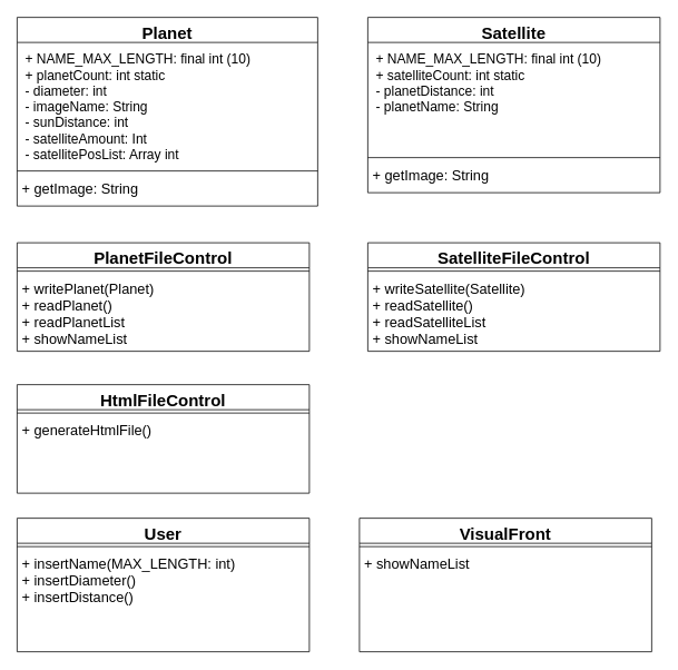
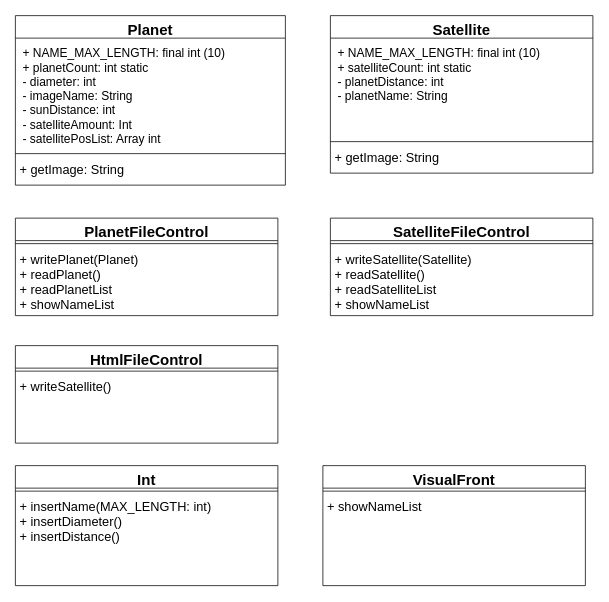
  <mxCell id="0" />
  <mxCell id="1" parent="0" />
  <mxCell id="2" value="Planet" style="swimlane;fontStyle=1;align=center;verticalAlign=top;childLayout=stackLayout;horizontal=1;startSize=30;horizontalStack=0;resizeParent=1;resizeParentMax=0;resizeLast=0;collapsible=1;marginBottom=0;fontSize=20;" vertex="1" parent="1"><mxGeometry x="20" y="20" width="360" height="226" as="geometry" /></mxCell>
  <mxCell id="3" value="+ NAME_MAX_LENGTH: final int (10) &#10;+ planetCount: int static&#10;- diameter: int&#10;- imageName: String&#10;- sunDistance: int&#10;- satelliteAmount: Int&#10;- satellitePosList: Array int&#10;" style="text;strokeColor=none;fillColor=none;align=left;verticalAlign=top;spacingLeft=4;spacingRight=4;overflow=hidden;rotatable=0;points=[[0,0.5],[1,0.5]];portConstraint=eastwest;fontSize=16;spacing=6;" vertex="1" parent="2"><mxGeometry y="30" width="360" height="150" as="geometry" /></mxCell>
  <mxCell id="4" value="" style="line;strokeWidth=1;fillColor=none;align=left;verticalAlign=middle;spacingTop=-1;spacingLeft=3;spacingRight=3;rotatable=0;labelPosition=right;points=[];portConstraint=eastwest;" vertex="1" parent="2"><mxGeometry y="180" width="360" height="8" as="geometry" /></mxCell>
  <mxCell id="5" value="+ getImage: String" style="text;strokeColor=none;fillColor=none;align=left;verticalAlign=top;spacingLeft=4;spacingRight=4;overflow=hidden;rotatable=0;points=[[0,0.5],[1,0.5]];portConstraint=eastwest;fontSize=17;" vertex="1" parent="2"><mxGeometry y="188" width="360" height="38" as="geometry" /></mxCell>
  <mxCell id="6" value="Satellite" style="swimlane;fontStyle=1;align=center;verticalAlign=top;childLayout=stackLayout;horizontal=1;startSize=30;horizontalStack=0;resizeParent=1;resizeParentMax=0;resizeLast=0;collapsible=1;marginBottom=0;fontSize=20;" vertex="1" parent="1"><mxGeometry x="440" y="20" width="350" height="210" as="geometry" /></mxCell>
  <mxCell id="7" value="+ NAME_MAX_LENGTH: final int (10) &#10;+ satelliteCount: int static&#10;- planetDistance: int&#10;- planetName: String&#10;" style="text;strokeColor=none;fillColor=none;align=left;verticalAlign=top;spacingLeft=4;spacingRight=4;overflow=hidden;rotatable=0;points=[[0,0.5],[1,0.5]];portConstraint=eastwest;fontSize=16;spacing=6;" vertex="1" parent="6"><mxGeometry y="30" width="350" height="134" as="geometry" /></mxCell>
  <mxCell id="8" value="" style="line;strokeWidth=1;fillColor=none;align=left;verticalAlign=middle;spacingTop=-1;spacingLeft=3;spacingRight=3;rotatable=0;labelPosition=right;points=[];portConstraint=eastwest;" vertex="1" parent="6"><mxGeometry y="164" width="350" height="8" as="geometry" /></mxCell>
  <mxCell id="9" value="+ getImage: String" style="text;strokeColor=none;fillColor=none;align=left;verticalAlign=top;spacingLeft=4;spacingRight=4;overflow=hidden;rotatable=0;points=[[0,0.5],[1,0.5]];portConstraint=eastwest;fontSize=17;" vertex="1" parent="6"><mxGeometry y="172" width="350" height="38" as="geometry" /></mxCell>
  <mxCell id="10" value="PlanetFileControl" style="swimlane;fontStyle=1;align=center;verticalAlign=top;childLayout=stackLayout;horizontal=1;startSize=30;horizontalStack=0;resizeParent=1;resizeParentMax=0;resizeLast=0;collapsible=1;marginBottom=0;fontSize=20;" vertex="1" parent="1"><mxGeometry x="20" y="290" width="350" height="130" as="geometry" /></mxCell>
  <mxCell id="11" value="" style="line;strokeWidth=1;fillColor=none;align=left;verticalAlign=middle;spacingTop=-1;spacingLeft=3;spacingRight=3;rotatable=0;labelPosition=right;points=[];portConstraint=eastwest;" vertex="1" parent="10"><mxGeometry y="30" width="350" height="8" as="geometry" /></mxCell>
  <mxCell id="12" value="+ writePlanet(Planet)&#10;+ readPlanet()&#10;+ readPlanetList&#10;+ showNameList" style="text;strokeColor=none;fillColor=none;align=left;verticalAlign=top;spacingLeft=4;spacingRight=4;overflow=hidden;rotatable=0;points=[[0,0.5],[1,0.5]];portConstraint=eastwest;fontSize=17;" vertex="1" parent="10"><mxGeometry y="38" width="350" height="92" as="geometry" /></mxCell>
  <mxCell id="13" value="SatelliteFileControl" style="swimlane;fontStyle=1;align=center;verticalAlign=top;childLayout=stackLayout;horizontal=1;startSize=30;horizontalStack=0;resizeParent=1;resizeParentMax=0;resizeLast=0;collapsible=1;marginBottom=0;fontSize=20;" vertex="1" parent="1"><mxGeometry x="440" y="290" width="350" height="130" as="geometry" /></mxCell>
  <mxCell id="14" value="" style="line;strokeWidth=1;fillColor=none;align=left;verticalAlign=middle;spacingTop=-1;spacingLeft=3;spacingRight=3;rotatable=0;labelPosition=right;points=[];portConstraint=eastwest;" vertex="1" parent="13"><mxGeometry y="30" width="350" height="8" as="geometry" /></mxCell>
  <mxCell id="15" value="+ writeSatellite(Satellite)&#10;+ readSatellite()&#10;+ readSatelliteList&#10;+ showNameList" style="text;strokeColor=none;fillColor=none;align=left;verticalAlign=top;spacingLeft=4;spacingRight=4;overflow=hidden;rotatable=0;points=[[0,0.5],[1,0.5]];portConstraint=eastwest;fontSize=17;" vertex="1" parent="13"><mxGeometry y="38" width="350" height="92" as="geometry" /></mxCell>
- <mxCell id="16" value="User" style="swimlane;fontStyle=1;align=center;verticalAlign=top;childLayout=stackLayout;horizontal=1;startSize=30;horizontalStack=0;resizeParent=1;resizeParentMax=0;resizeLast=0;collapsible=1;marginBottom=0;fontSize=20;" vertex="1" parent="1"><mxGeometry x="20" y="620" width="350" height="160" as="geometry" /></mxCell>
+ <mxCell id="16" value="Int" style="swimlane;fontStyle=1;align=center;verticalAlign=top;childLayout=stackLayout;horizontal=1;startSize=30;horizontalStack=0;resizeParent=1;resizeParentMax=0;resizeLast=0;collapsible=1;marginBottom=0;fontSize=20;" vertex="1" parent="1"><mxGeometry x="20" y="620" width="350" height="160" as="geometry" /></mxCell>
  <mxCell id="17" value="" style="line;strokeWidth=1;fillColor=none;align=left;verticalAlign=middle;spacingTop=-1;spacingLeft=3;spacingRight=3;rotatable=0;labelPosition=right;points=[];portConstraint=eastwest;" vertex="1" parent="16"><mxGeometry y="30" width="350" height="8" as="geometry" /></mxCell>
  <mxCell id="18" value="+ insertName(MAX_LENGTH: int)&#10;+ insertDiameter()&#10;+ insertDistance()" style="text;strokeColor=none;fillColor=none;align=left;verticalAlign=top;spacingLeft=4;spacingRight=4;overflow=hidden;rotatable=0;points=[[0,0.5],[1,0.5]];portConstraint=eastwest;fontSize=17;" vertex="1" parent="16"><mxGeometry y="38" width="350" height="122" as="geometry" /></mxCell>
  <mxCell id="19" value="VisualFront" style="swimlane;fontStyle=1;align=center;verticalAlign=top;childLayout=stackLayout;horizontal=1;startSize=30;horizontalStack=0;resizeParent=1;resizeParentMax=0;resizeLast=0;collapsible=1;marginBottom=0;fontSize=20;" vertex="1" parent="1"><mxGeometry x="430" y="620" width="350" height="160" as="geometry" /></mxCell>
  <mxCell id="20" value="" style="line;strokeWidth=1;fillColor=none;align=left;verticalAlign=middle;spacingTop=-1;spacingLeft=3;spacingRight=3;rotatable=0;labelPosition=right;points=[];portConstraint=eastwest;" vertex="1" parent="19"><mxGeometry y="30" width="350" height="8" as="geometry" /></mxCell>
  <mxCell id="21" value="+ showNameList" style="text;strokeColor=none;fillColor=none;align=left;verticalAlign=top;spacingLeft=4;spacingRight=4;overflow=hidden;rotatable=0;points=[[0,0.5],[1,0.5]];portConstraint=eastwest;fontSize=17;" vertex="1" parent="19"><mxGeometry y="38" width="350" height="122" as="geometry" /></mxCell>
  <mxCell id="22" value="HtmlFileControl" style="swimlane;fontStyle=1;align=center;verticalAlign=top;childLayout=stackLayout;horizontal=1;startSize=30;horizontalStack=0;resizeParent=1;resizeParentMax=0;resizeLast=0;collapsible=1;marginBottom=0;fontSize=20;" vertex="1" parent="1"><mxGeometry x="20" y="460" width="350" height="130" as="geometry" /></mxCell>
  <mxCell id="23" value="" style="line;strokeWidth=1;fillColor=none;align=left;verticalAlign=middle;spacingTop=-1;spacingLeft=3;spacingRight=3;rotatable=0;labelPosition=right;points=[];portConstraint=eastwest;" vertex="1" parent="22"><mxGeometry y="30" width="350" height="8" as="geometry" /></mxCell>
- <mxCell id="24" value="+ generateHtmlFile()" style="text;strokeColor=none;fillColor=none;align=left;verticalAlign=top;spacingLeft=4;spacingRight=4;overflow=hidden;rotatable=0;points=[[0,0.5],[1,0.5]];portConstraint=eastwest;fontSize=17;" vertex="1" parent="22"><mxGeometry y="38" width="350" height="92" as="geometry" /></mxCell>
+ <mxCell id="24" value="+ writeSatellite()" style="text;strokeColor=none;fillColor=none;align=left;verticalAlign=top;spacingLeft=4;spacingRight=4;overflow=hidden;rotatable=0;points=[[0,0.5],[1,0.5]];portConstraint=eastwest;fontSize=17;" vertex="1" parent="22"><mxGeometry y="38" width="350" height="92" as="geometry" /></mxCell>
